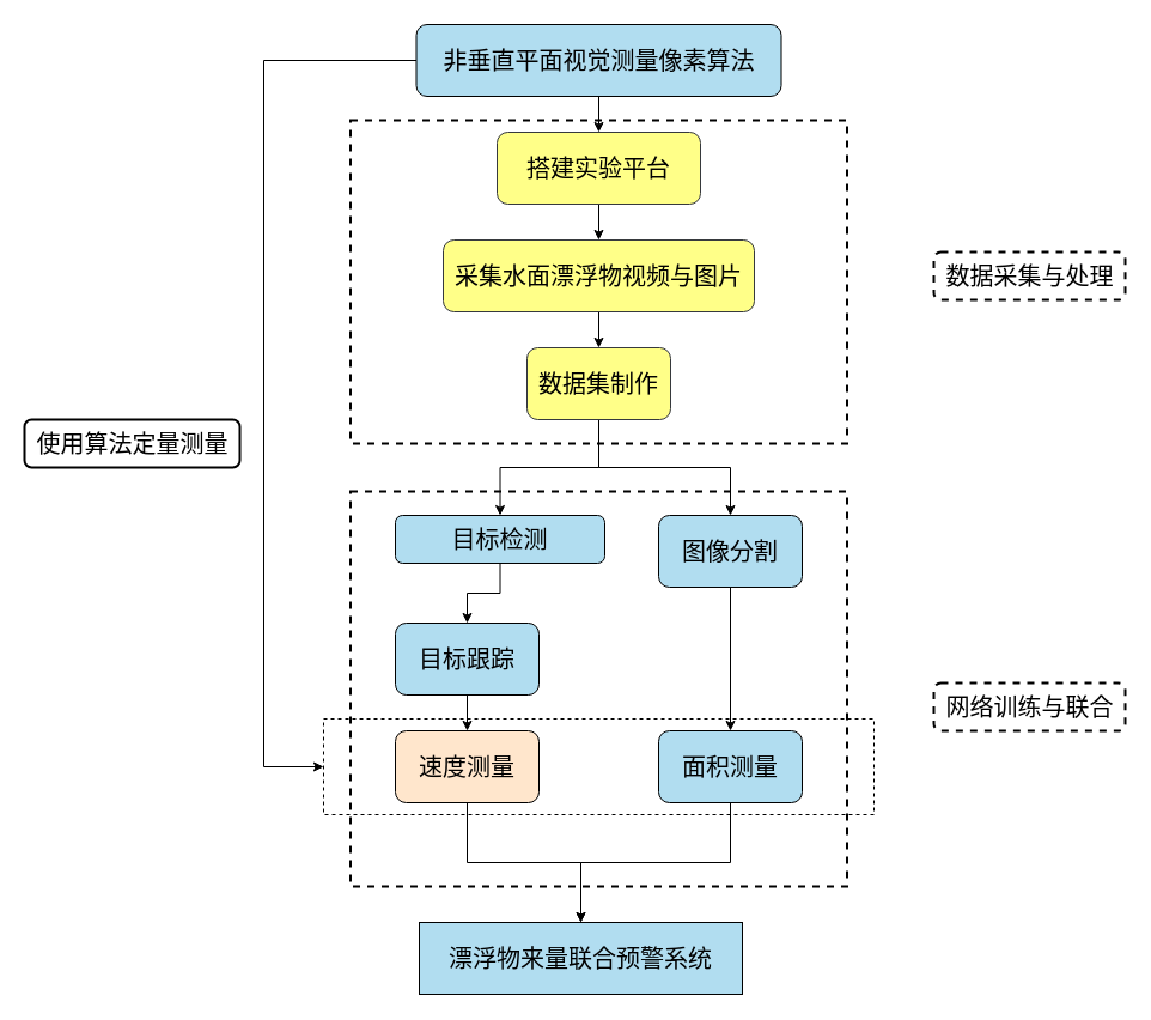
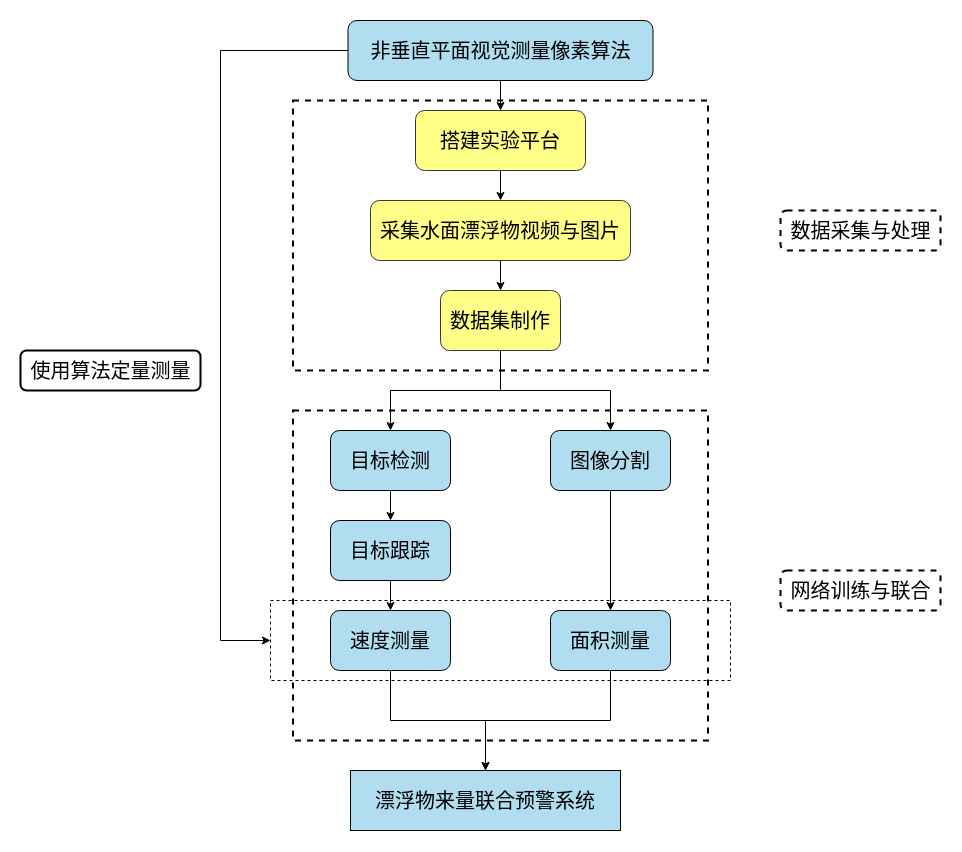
  <mxCell id="0" />
  <mxCell id="1" parent="0" />
  <mxCell id="2" value="" style="edgeStyle=orthogonalEdgeStyle;rounded=0;orthogonalLoop=1;jettySize=auto;html=1;fontFamily=Helvetica;fontStyle=0;fillColor=#b1ddf0;strokeColor=#000000;fontColor=#000000;labelBorderColor=none;fontSize=20;" edge="1" parent="1" source="4" target="6"><mxGeometry relative="1" as="geometry" /></mxCell>
  <mxCell id="3" style="edgeStyle=orthogonalEdgeStyle;rounded=0;orthogonalLoop=1;jettySize=auto;html=1;entryX=0;entryY=0.5;entryDx=0;entryDy=0;" edge="1" parent="1" source="4" target="27"><mxGeometry relative="1" as="geometry"><Array as="points"><mxPoint x="220" y="50" /><mxPoint x="220" y="640" /></Array></mxGeometry></mxCell>
  <mxCell id="4" value="非垂直平面视觉测量像素算法" style="whiteSpace=wrap;html=1;rounded=1;fontFamily=Helvetica;fontStyle=0;fillColor=#b1ddf0;strokeColor=#000000;labelBorderColor=none;fontSize=20;shadow=0;" vertex="1" parent="1"><mxGeometry x="347.5" y="20" width="305" height="60" as="geometry" /></mxCell>
  <mxCell id="5" value="" style="edgeStyle=orthogonalEdgeStyle;rounded=0;orthogonalLoop=1;jettySize=auto;html=1;fillColor=#b1ddf0;strokeColor=#000000;fontStyle=0;fontColor=#000000;labelBorderColor=none;fontSize=20;" edge="1" parent="1" source="6" target="23"><mxGeometry relative="1" as="geometry" /></mxCell>
  <mxCell id="6" value="搭建实验平台" style="whiteSpace=wrap;html=1;rounded=1;fontFamily=Helvetica;fontStyle=0;fillColor=#ffff88;strokeColor=#36393d;labelBorderColor=none;fontSize=20;" vertex="1" parent="1"><mxGeometry x="415" y="110" width="170" height="60" as="geometry" /></mxCell>
  <mxCell id="7" style="edgeStyle=orthogonalEdgeStyle;rounded=0;orthogonalLoop=1;jettySize=auto;html=1;entryX=0.5;entryY=0;entryDx=0;entryDy=0;fontFamily=Helvetica;fontStyle=0;fillColor=#b1ddf0;strokeColor=#000000;fontColor=#000000;labelBorderColor=none;fontSize=20;" edge="1" parent="1" source="9" target="11"><mxGeometry relative="1" as="geometry" /></mxCell>
  <mxCell id="8" style="edgeStyle=orthogonalEdgeStyle;rounded=0;orthogonalLoop=1;jettySize=auto;html=1;entryX=0.5;entryY=0;entryDx=0;entryDy=0;fontFamily=Helvetica;fontStyle=0;fillColor=#b1ddf0;strokeColor=#000000;fontColor=#000000;labelBorderColor=none;fontSize=20;" edge="1" parent="1" source="9" target="13"><mxGeometry relative="1" as="geometry" /></mxCell>
  <mxCell id="9" value="数据集制作" style="whiteSpace=wrap;html=1;rounded=1;fontFamily=Helvetica;fontStyle=0;fillColor=#ffff88;strokeColor=#36393d;labelBorderColor=none;fontSize=20;" vertex="1" parent="1"><mxGeometry x="440" y="290" width="120" height="60" as="geometry" /></mxCell>
  <mxCell id="10" value="" style="edgeStyle=orthogonalEdgeStyle;rounded=0;orthogonalLoop=1;jettySize=auto;html=1;fontFamily=Helvetica;fontStyle=0;fillColor=#b1ddf0;strokeColor=#000000;fontColor=#000000;labelBorderColor=none;fontSize=20;" edge="1" parent="1" source="11" target="15"><mxGeometry relative="1" as="geometry" /></mxCell>
- <mxCell id="11" value="目标检测" style="whiteSpace=wrap;html=1;rounded=1;fontFamily=Helvetica;fontStyle=0;fillColor=#b1ddf0;strokeColor=#000000;labelBorderColor=none;fontSize=20;" vertex="1" parent="1"><mxGeometry x="330" y="430" width="175" height="40" as="geometry" /></mxCell>
+ <mxCell id="11" value="目标检测" style="whiteSpace=wrap;html=1;rounded=1;fontFamily=Helvetica;fontStyle=0;fillColor=#b1ddf0;strokeColor=#000000;labelBorderColor=none;fontSize=20;" vertex="1" parent="1"><mxGeometry x="330" y="430" width="120" height="60" as="geometry" /></mxCell>
  <mxCell id="12" value="" style="edgeStyle=orthogonalEdgeStyle;rounded=0;orthogonalLoop=1;jettySize=auto;html=1;fontFamily=Helvetica;fontStyle=0;fillColor=#b1ddf0;strokeColor=#000000;fontColor=#000000;labelBorderColor=none;fontSize=20;" edge="1" parent="1" source="13" target="17"><mxGeometry relative="1" as="geometry" /></mxCell>
  <mxCell id="13" value="图像分割" style="whiteSpace=wrap;html=1;rounded=1;fontFamily=Helvetica;fontStyle=0;fillColor=#b1ddf0;strokeColor=#000000;labelBorderColor=none;fontSize=20;" vertex="1" parent="1"><mxGeometry x="550" y="430" width="120" height="60" as="geometry" /></mxCell>
  <mxCell id="14" value="" style="edgeStyle=orthogonalEdgeStyle;rounded=0;orthogonalLoop=1;jettySize=auto;html=1;fontFamily=Helvetica;fontStyle=0;fillColor=#b1ddf0;strokeColor=#000000;fontColor=#000000;labelBorderColor=none;fontSize=20;" edge="1" parent="1" source="15" target="19"><mxGeometry relative="1" as="geometry" /></mxCell>
  <mxCell id="15" value="目标跟踪" style="whiteSpace=wrap;html=1;rounded=1;fontFamily=Helvetica;fontStyle=0;fillColor=#b1ddf0;strokeColor=#000000;labelBorderColor=none;fontSize=20;" vertex="1" parent="1"><mxGeometry x="330" y="520" width="120" height="60" as="geometry" /></mxCell>
  <mxCell id="16" style="edgeStyle=orthogonalEdgeStyle;rounded=0;orthogonalLoop=1;jettySize=auto;html=1;entryX=0.5;entryY=0;entryDx=0;entryDy=0;fontFamily=Helvetica;fontStyle=0;fillColor=#b1ddf0;strokeColor=#000000;fontColor=#000000;labelBorderColor=none;fontSize=20;" edge="1" parent="1" source="17" target="20"><mxGeometry relative="1" as="geometry"><mxPoint x="500" y="700" as="targetPoint" /></mxGeometry></mxCell>
  <mxCell id="17" value="面积测量" style="whiteSpace=wrap;html=1;rounded=1;fontFamily=Helvetica;fontStyle=0;fillColor=#b1ddf0;strokeColor=#000000;labelBorderColor=none;fontSize=20;" vertex="1" parent="1"><mxGeometry x="550" y="610" width="120" height="60" as="geometry" /></mxCell>
  <mxCell id="18" value="" style="edgeStyle=orthogonalEdgeStyle;rounded=0;orthogonalLoop=1;jettySize=auto;html=1;fontFamily=Helvetica;fontStyle=0;fillColor=#b1ddf0;strokeColor=#000000;fontColor=#000000;labelBorderColor=none;fontSize=20;" edge="1" parent="1" source="19" target="20"><mxGeometry relative="1" as="geometry" /></mxCell>
- <mxCell id="19" value="速度测量" style="whiteSpace=wrap;html=1;rounded=1;fontFamily=Helvetica;fontStyle=0;fillColor=#ffe6cc;strokeColor=#000000;labelBorderColor=none;fontSize=20;" vertex="1" parent="1"><mxGeometry x="330" y="610" width="120" height="60" as="geometry" /></mxCell>
+ <mxCell id="19" value="速度测量" style="whiteSpace=wrap;html=1;rounded=1;fontFamily=Helvetica;fontStyle=0;fillColor=#b1ddf0;strokeColor=#000000;labelBorderColor=none;fontSize=20;" vertex="1" parent="1"><mxGeometry x="330" y="610" width="120" height="60" as="geometry" /></mxCell>
  <mxCell id="20" value="漂浮物来量联合预警系统" style="whiteSpace=wrap;html=1;rounded=0;fontFamily=Helvetica;fontStyle=0;fillColor=#b1ddf0;strokeColor=#000000;labelBorderColor=none;fontSize=20;" vertex="1" parent="1"><mxGeometry x="350" y="770" width="270" height="60" as="geometry" /></mxCell>
  <mxCell id="21" value="" style="rounded=0;whiteSpace=wrap;html=1;fillColor=none;dashed=1;strokeWidth=2;" vertex="1" parent="1"><mxGeometry x="292.5" y="100" width="415" height="270" as="geometry" /></mxCell>
  <mxCell id="22" style="edgeStyle=orthogonalEdgeStyle;rounded=0;orthogonalLoop=1;jettySize=auto;html=1;entryX=0.5;entryY=0;entryDx=0;entryDy=0;fillColor=#b1ddf0;strokeColor=#000000;" edge="1" parent="1" source="23" target="9"><mxGeometry relative="1" as="geometry" /></mxCell>
  <mxCell id="23" value="采集水面漂浮物视频与图片" style="whiteSpace=wrap;html=1;rounded=1;fontStyle=0;fillColor=#ffff88;strokeColor=#36393d;labelBorderColor=none;fontSize=20;" vertex="1" parent="1"><mxGeometry x="370" y="200" width="260" height="60" as="geometry" /></mxCell>
  <mxCell id="24" value="" style="rounded=0;whiteSpace=wrap;html=1;fillColor=none;strokeColor=#000000;dashed=1;strokeWidth=2;" vertex="1" parent="1"><mxGeometry x="292.5" y="410" width="415" height="330" as="geometry" /></mxCell>
  <mxCell id="25" value="&lt;font style=&quot;font-size: 20px;&quot;&gt;数据采集与处理&lt;/font&gt;" style="text;html=1;align=center;verticalAlign=middle;resizable=0;points=[];autosize=1;strokeColor=default;fillColor=none;rotation=0;rounded=1;dashed=1;strokeWidth=2;" vertex="1" parent="1"><mxGeometry x="780" y="210" width="160" height="40" as="geometry" /></mxCell>
  <mxCell id="26" value="&lt;span style=&quot;font-size: 20px;&quot;&gt;网络训练与联合&lt;/span&gt;" style="text;html=1;align=center;verticalAlign=middle;resizable=0;points=[];autosize=1;strokeColor=default;fillColor=none;rotation=0;rounded=1;dashed=1;perimeterSpacing=0;strokeWidth=2;" vertex="1" parent="1"><mxGeometry x="780" y="570" width="160" height="40" as="geometry" /></mxCell>
  <mxCell id="27" value="" style="rounded=0;whiteSpace=wrap;html=1;fillColor=none;dashed=1;" vertex="1" parent="1"><mxGeometry x="270" y="600" width="460" height="80" as="geometry" /></mxCell>
  <mxCell id="28" value="&lt;font style=&quot;font-size: 20px;&quot;&gt;使用算法定量测量&lt;/font&gt;" style="text;html=1;align=center;verticalAlign=middle;resizable=0;points=[];autosize=1;strokeColor=default;fillColor=none;rotation=0;rounded=1;strokeWidth=2;" vertex="1" parent="1"><mxGeometry x="20" y="350" width="180" height="40" as="geometry" /></mxCell>
